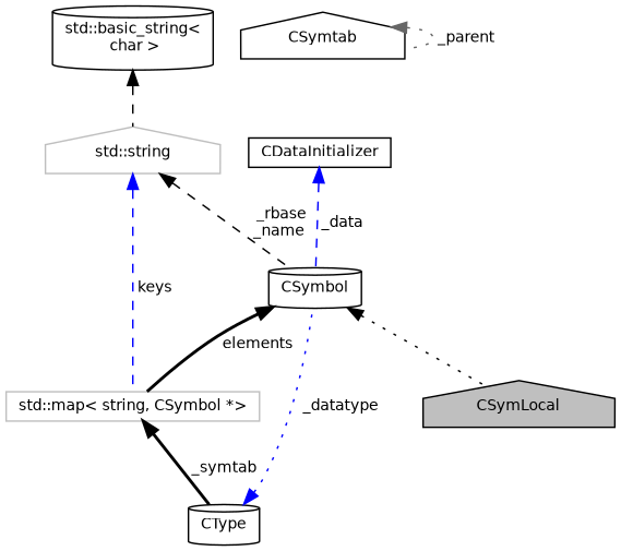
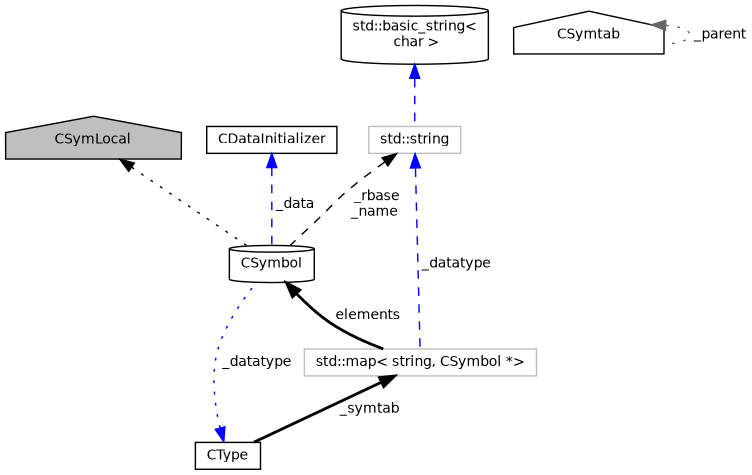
  digraph {
    node [color=black fillcolor=white fontname=Helvetica fontsize=10 shape=cylinder style=filled]
    edge [color=black dir=back fontname=Helvetica fontsize=10 labelfontname=Helvetica labelfontsize=10 style=dashed]
    n1 [fillcolor=grey75 fontcolor=black height=0.2 label=CSymLocal shape=house width=0.4]
    n2 [height=0.2 label=CSymbol width=0.4]
    n3 [color=grey75 height=0.2 label="std::map\< string, CSymbol *\>" shape=box width=0.4]
-   n4 [height=0.2 label=CType width=0.4]
+   n4 [height=0.2 label=CType shape=box width=0.4]
    n5 [height=0.2 label=CSymtab shape=house width=0.4]
-   n6 [color=grey75 height=0.2 label="std::string" shape=house width=0.4]
+   n6 [color=grey75 height=0.2 label="std::string" shape=box width=0.4]
    n7 [height=0.2 label="std::basic_string\<\l char \>" width=0.4]
    n8 [height=0.2 label=CDataInitializer shape=box width=0.4]
-   n2 -> n1 [style=dotted]
+   n1 -> n2 [style=dotted]
    n2 -> n3 [label=" elements" style=bold]
    n3 -> n4 [label=" _symtab" style=bold]
    n4 -> n2 [color=blue label=" _datatype" style=dotted]
    n5 -> n5 [color=gray40 label=" _parent" style=dotted]
    n6 -> n2 [label=" _rbase\n_name"]
-   n6 -> n3 [color=blue label=" keys"]
-   n7 -> n6
+   n6 -> n3 [color=blue label=" _datatype"]
+   n7 -> n6 [color=blue]
    n8 -> n2 [color=blue label=" _data"]
  }
